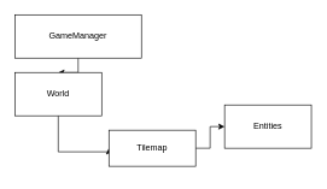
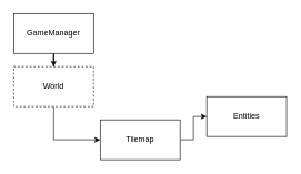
  <mxCell id="0" />
  <mxCell id="1" parent="0" />
  <mxCell id="2" style="edgeStyle=orthogonalEdgeStyle;rounded=0;orthogonalLoop=1;jettySize=auto;html=1;entryX=0.5;entryY=0;entryDx=0;entryDy=0;" edge="1" parent="1" source="3" target="5"><mxGeometry relative="1" as="geometry" /></mxCell>
- <mxCell id="3" value="GameManager" style="rounded=0;whiteSpace=wrap;html=1;" vertex="1" parent="1"><mxGeometry x="20" y="20" width="175" height="60" as="geometry" /></mxCell>
+ <mxCell id="3" value="GameManager" style="rounded=0;whiteSpace=wrap;html=1;" vertex="1" parent="1"><mxGeometry x="20" y="20" width="120" height="60" as="geometry" /></mxCell>
  <mxCell id="4" style="edgeStyle=orthogonalEdgeStyle;rounded=0;orthogonalLoop=1;jettySize=auto;html=1;entryX=0;entryY=0.5;entryDx=0;entryDy=0;" edge="1" parent="1" source="5" target="7"><mxGeometry relative="1" as="geometry"><Array as="points"><mxPoint x="80" y="210" /></Array></mxGeometry></mxCell>
- <mxCell id="5" value="World" style="rounded=0;whiteSpace=wrap;html=1;" vertex="1" parent="1"><mxGeometry x="20" y="100" width="120" height="60" as="geometry" /></mxCell>
+ <mxCell id="5" value="World" style="rounded=0;whiteSpace=wrap;html=1;dashed=1;" vertex="1" parent="1"><mxGeometry x="20" y="100" width="120" height="60" as="geometry" /></mxCell>
  <mxCell id="6" style="edgeStyle=orthogonalEdgeStyle;rounded=0;orthogonalLoop=1;jettySize=auto;html=1;entryX=0;entryY=0.5;entryDx=0;entryDy=0;" edge="1" parent="1" source="7" target="8"><mxGeometry relative="1" as="geometry" /></mxCell>
- <mxCell id="7" value="Tilemap" style="rounded=0;whiteSpace=wrap;html=1;" vertex="1" parent="1"><mxGeometry x="150" y="180" width="120" height="50" as="geometry" /></mxCell>
+ <mxCell id="7" value="Tilemap" style="rounded=0;whiteSpace=wrap;html=1;" vertex="1" parent="1"><mxGeometry x="150" y="180" width="120" height="60" as="geometry" /></mxCell>
  <mxCell id="8" value="Entities" style="rounded=0;whiteSpace=wrap;html=1;" vertex="1" parent="1"><mxGeometry x="310" y="145" width="120" height="60" as="geometry" /></mxCell>
